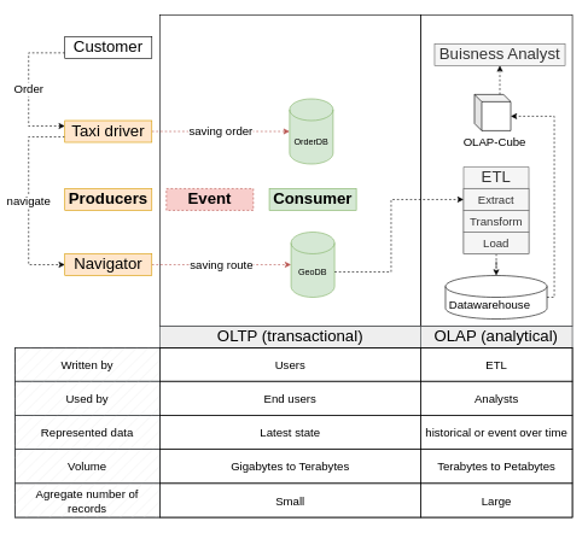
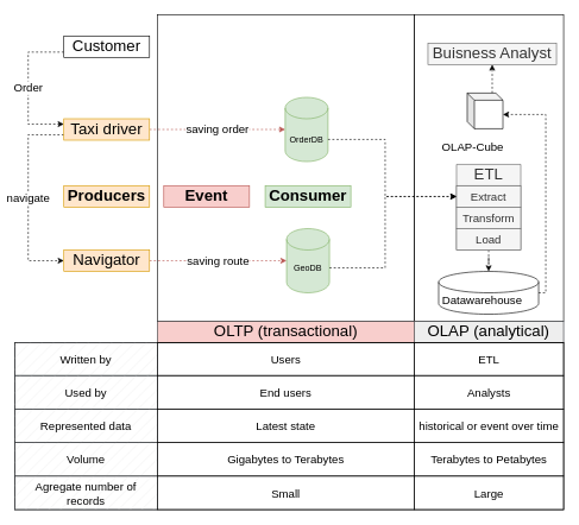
  <mxCell id="0" />
  <mxCell id="1" parent="0" />
  <mxCell id="2" value="" style="rounded=0;whiteSpace=wrap;html=1;fillColor=none;" parent="1" vertex="1"><mxGeometry x="580" y="20" width="208.95" height="430" as="geometry" /></mxCell>
  <mxCell id="3" value="&lt;font style=&quot;font-size: 22px;&quot;&gt;&lt;b&gt;Producers&lt;/b&gt;&lt;/font&gt;" style="rounded=0;whiteSpace=wrap;html=1;fillColor=#ffe6cc;strokeColor=#d79b00;" parent="1" vertex="1"><mxGeometry x="88.95" y="260" width="120" height="30" as="geometry" /></mxCell>
  <mxCell id="4" value="&lt;font style=&quot;font-size: 16px;&quot;&gt;Order&lt;/font&gt;" style="edgeStyle=orthogonalEdgeStyle;rounded=0;orthogonalLoop=1;jettySize=auto;html=1;exitX=0;exitY=0.75;exitDx=0;exitDy=0;entryX=0;entryY=0.25;entryDx=0;entryDy=0;dashed=1;" parent="1" source="5" target="8" edge="1"><mxGeometry relative="1" as="geometry"><Array as="points"><mxPoint x="38.95" y="73" /><mxPoint x="38.95" y="174" /></Array></mxGeometry></mxCell>
  <mxCell id="5" value="&lt;font style=&quot;font-size: 22px;&quot;&gt;Customer&lt;/font&gt;" style="rounded=0;whiteSpace=wrap;html=1;" parent="1" vertex="1"><mxGeometry x="88.95" y="50" width="120" height="30" as="geometry" /></mxCell>
  <mxCell id="6" value="saving order" style="edgeStyle=orthogonalEdgeStyle;rounded=0;orthogonalLoop=1;jettySize=auto;html=1;entryX=0;entryY=0.5;entryDx=0;entryDy=0;entryPerimeter=0;dashed=1;fontSize=16;fillColor=#f8cecc;strokeColor=#b85450;" parent="1" source="8" target="16" edge="1"><mxGeometry relative="1" as="geometry"><mxPoint as="offset" /></mxGeometry></mxCell>
  <mxCell id="7" value="navigate" style="edgeStyle=orthogonalEdgeStyle;rounded=0;orthogonalLoop=1;jettySize=auto;html=1;entryX=0;entryY=0.5;entryDx=0;entryDy=0;fontSize=16;dashed=1;exitX=0;exitY=0.75;exitDx=0;exitDy=0;" parent="1" source="8" target="10" edge="1"><mxGeometry relative="1" as="geometry"><Array as="points"><mxPoint x="38.95" y="189" /><mxPoint x="38.95" y="365" /></Array></mxGeometry></mxCell>
  <mxCell id="8" value="&lt;font style=&quot;font-size: 22px;&quot;&gt;Taxi driver&lt;/font&gt;" style="rounded=0;whiteSpace=wrap;html=1;fillColor=#ffe6cc;strokeColor=#d79b00;" parent="1" vertex="1"><mxGeometry x="88.95" y="166" width="120" height="30" as="geometry" /></mxCell>
  <mxCell id="9" value="saving route" style="edgeStyle=orthogonalEdgeStyle;rounded=0;orthogonalLoop=1;jettySize=auto;html=1;entryX=0;entryY=0.5;entryDx=0;entryDy=0;entryPerimeter=0;dashed=1;fontSize=16;fillColor=#f8cecc;strokeColor=#b85450;" parent="1" source="10" target="26" edge="1"><mxGeometry relative="1" as="geometry" /></mxCell>
  <mxCell id="10" value="&lt;font style=&quot;font-size: 22px;&quot;&gt;Navigator&lt;/font&gt;" style="rounded=0;whiteSpace=wrap;html=1;fillColor=#ffe6cc;strokeColor=#d79b00;" parent="1" vertex="1"><mxGeometry x="88.95" y="350" width="120" height="30" as="geometry" /></mxCell>
  <mxCell id="11" value="" style="group" parent="1" vertex="1" connectable="0"><mxGeometry x="618.95" y="380" width="170" height="100" as="geometry" /></mxCell>
  <mxCell id="12" value="" style="shape=cylinder3;whiteSpace=wrap;html=1;boundedLbl=1;backgroundOutline=1;size=15;" parent="11" vertex="1"><mxGeometry x="-5" width="140" height="60" as="geometry" /></mxCell>
  <mxCell id="13" value="&lt;span style=&quot;font-size: 16px;&quot;&gt;Datawarehouse&lt;/span&gt;" style="text;html=1;strokeColor=none;fillColor=none;align=center;verticalAlign=middle;whiteSpace=wrap;rounded=0;" parent="11" vertex="1"><mxGeometry x="26" y="25" width="60" height="30" as="geometry" /></mxCell>
  <mxCell id="14" value="&lt;font style=&quot;font-size: 22px;&quot;&gt;OLAP (analytical)&lt;/font&gt;" style="rounded=0;whiteSpace=wrap;html=1;fillColor=#eeeeee;strokeColor=#36393d;" parent="11" vertex="1"><mxGeometry x="-40" y="70" width="210" height="30" as="geometry" /></mxCell>
  <mxCell id="15" value="" style="group" parent="1" vertex="1" connectable="0"><mxGeometry x="398.95" y="166" width="105" height="129" as="geometry" /></mxCell>
  <mxCell id="16" value="" style="shape=cylinder3;whiteSpace=wrap;html=1;boundedLbl=1;backgroundOutline=1;size=15;fillColor=#d5e8d4;strokeColor=#82b366;" parent="15" vertex="1"><mxGeometry y="-30" width="60" height="90" as="geometry" /></mxCell>
  <mxCell id="17" value="OrderDB" style="text;html=1;strokeColor=none;fillColor=none;align=center;verticalAlign=middle;whiteSpace=wrap;rounded=0;" parent="15" vertex="1"><mxGeometry y="14" width="60" height="30" as="geometry" /></mxCell>
  <mxCell id="18" style="edgeStyle=orthogonalEdgeStyle;rounded=0;orthogonalLoop=1;jettySize=auto;html=1;entryX=0.5;entryY=1;entryDx=0;entryDy=0;dashed=1;" parent="1" source="19" target="32" edge="1"><mxGeometry relative="1" as="geometry"><Array as="points"><mxPoint x="693.95" y="130" /><mxPoint x="693.95" y="130" /></Array></mxGeometry></mxCell>
  <mxCell id="19" value="" style="shape=cube;whiteSpace=wrap;html=1;boundedLbl=1;backgroundOutline=1;darkOpacity=0.05;darkOpacity2=0.1;size=10;" parent="1" vertex="1"><mxGeometry x="653.95" y="130" width="50" height="50" as="geometry" /></mxCell>
  <mxCell id="20" style="edgeStyle=orthogonalEdgeStyle;rounded=0;orthogonalLoop=1;jettySize=auto;html=1;entryX=0.5;entryY=0;entryDx=0;entryDy=0;entryPerimeter=0;dashed=1;" parent="1" source="21" target="12" edge="1"><mxGeometry relative="1" as="geometry" /></mxCell>
  <mxCell id="21" value="&lt;font style=&quot;font-size: 22px;&quot;&gt;ETL&lt;/font&gt;" style="swimlane;fontStyle=0;childLayout=stackLayout;horizontal=1;startSize=30;horizontalStack=0;resizeParent=1;resizeParentMax=0;resizeLast=0;collapsible=1;marginBottom=0;whiteSpace=wrap;html=1;fillColor=#f5f5f5;fontColor=#333333;strokeColor=#666666;" parent="1" vertex="1"><mxGeometry x="638.95" y="230" width="90" height="120" as="geometry"><mxRectangle x="520" y="411" width="80" height="40" as="alternateBounds" /></mxGeometry></mxCell>
  <mxCell id="22" value="&lt;font style=&quot;font-size: 16px;&quot;&gt;Extract&lt;/font&gt;" style="text;strokeColor=#666666;fillColor=#f5f5f5;align=center;verticalAlign=middle;spacingLeft=4;spacingRight=4;overflow=hidden;points=[[0,0.5],[1,0.5]];portConstraint=eastwest;rotatable=0;whiteSpace=wrap;html=1;fontColor=#333333;" parent="21" vertex="1"><mxGeometry y="30" width="90" height="30" as="geometry" /></mxCell>
  <mxCell id="23" value="&lt;font style=&quot;font-size: 16px;&quot;&gt;Transform&lt;br&gt;&lt;/font&gt;" style="text;strokeColor=#666666;fillColor=#f5f5f5;align=center;verticalAlign=middle;spacingLeft=4;spacingRight=4;overflow=hidden;points=[[0,0.5],[1,0.5]];portConstraint=eastwest;rotatable=0;whiteSpace=wrap;html=1;fontColor=#333333;" parent="21" vertex="1"><mxGeometry y="60" width="90" height="30" as="geometry" /></mxCell>
  <mxCell id="24" value="&lt;font style=&quot;font-size: 16px;&quot;&gt;Load&lt;/font&gt;" style="text;strokeColor=#666666;fillColor=#f5f5f5;align=center;verticalAlign=middle;spacingLeft=4;spacingRight=4;overflow=hidden;points=[[0,0.5],[1,0.5]];portConstraint=eastwest;rotatable=0;whiteSpace=wrap;html=1;fontColor=#333333;" parent="21" vertex="1"><mxGeometry y="90" width="90" height="30" as="geometry" /></mxCell>
- <mxCell id="25" value="&lt;font style=&quot;font-size: 22px;&quot;&gt;&lt;b&gt;Event&lt;/b&gt;&lt;/font&gt;" style="rounded=0;whiteSpace=wrap;html=1;fillColor=#f8cecc;strokeColor=#b85450;dashed=1;" parent="1" vertex="1"><mxGeometry x="228.95" y="260" width="120" height="30" as="geometry" /></mxCell>
+ <mxCell id="25" value="&lt;font style=&quot;font-size: 22px;&quot;&gt;&lt;b&gt;Event&lt;/b&gt;&lt;/font&gt;" style="rounded=0;whiteSpace=wrap;html=1;fillColor=#f8cecc;strokeColor=#b85450;" parent="1" vertex="1"><mxGeometry x="228.95" y="260" width="120" height="30" as="geometry" /></mxCell>
  <mxCell id="26" value="" style="shape=cylinder3;whiteSpace=wrap;html=1;boundedLbl=1;backgroundOutline=1;size=15;fillColor=#d5e8d4;strokeColor=#82b366;" parent="1" vertex="1"><mxGeometry x="400.95" y="320" width="60" height="90" as="geometry" /></mxCell>
  <mxCell id="27" style="edgeStyle=orthogonalEdgeStyle;rounded=0;orthogonalLoop=1;jettySize=auto;html=1;entryX=0;entryY=0.5;entryDx=0;entryDy=0;dashed=1;" parent="1" source="28" target="22" edge="1"><mxGeometry relative="1" as="geometry"><Array as="points"><mxPoint x="538.95" y="375" /><mxPoint x="538.95" y="275" /></Array></mxGeometry></mxCell>
  <mxCell id="28" value="GeoDB" style="text;html=1;strokeColor=none;fillColor=none;align=center;verticalAlign=middle;whiteSpace=wrap;rounded=0;" parent="1" vertex="1"><mxGeometry x="400.95" y="360" width="60" height="30" as="geometry" /></mxCell>
  <mxCell id="29" value="&lt;font style=&quot;font-size: 22px;&quot;&gt;&lt;b&gt;Consumer&lt;/b&gt;&lt;/font&gt;" style="rounded=0;whiteSpace=wrap;html=1;fillColor=#d5e8d4;strokeColor=#82b366;" parent="1" vertex="1"><mxGeometry x="370.95" y="260" width="120" height="30" as="geometry" /></mxCell>
  <mxCell id="30" style="edgeStyle=orthogonalEdgeStyle;rounded=0;orthogonalLoop=1;jettySize=auto;html=1;exitX=0.5;exitY=1;exitDx=0;exitDy=0;" parent="1" source="29" target="29" edge="1"><mxGeometry relative="1" as="geometry" /></mxCell>
+ <mxCell id="31" style="edgeStyle=orthogonalEdgeStyle;rounded=0;orthogonalLoop=1;jettySize=auto;html=1;entryX=0;entryY=0.5;entryDx=0;entryDy=0;dashed=1;" parent="1" source="17" target="22" edge="1"><mxGeometry relative="1" as="geometry"><Array as="points"><mxPoint x="538.95" y="195" /><mxPoint x="538.95" y="275" /></Array></mxGeometry></mxCell>
  <mxCell id="32" value="&lt;font style=&quot;font-size: 22px;&quot;&gt;Buisness Analyst&lt;/font&gt;" style="rounded=0;whiteSpace=wrap;html=1;fillColor=#f5f5f5;strokeColor=#666666;fontColor=#333333;" parent="1" vertex="1"><mxGeometry x="598.95" y="60" width="180" height="30" as="geometry" /></mxCell>
- <mxCell id="33" value="&lt;font style=&quot;font-size: 16px;&quot;&gt;OLAP-Cube&lt;/font&gt;" style="text;html=1;strokeColor=none;fillColor=none;align=center;verticalAlign=middle;whiteSpace=wrap;rounded=0;" parent="1" vertex="1"><mxGeometry x="635" y="180" width="93.95" height="30" as="geometry" /></mxCell>
+ <mxCell id="33" value="&lt;font style=&quot;font-size: 16px;&quot;&gt;OLAP-Cube&lt;/font&gt;" style="text;html=1;strokeColor=none;fillColor=none;align=center;verticalAlign=middle;whiteSpace=wrap;rounded=0;" parent="1" vertex="1"><mxGeometry x="615" y="190" width="93.95" height="30" as="geometry" /></mxCell>
  <mxCell id="34" style="edgeStyle=orthogonalEdgeStyle;rounded=0;orthogonalLoop=1;jettySize=auto;html=1;entryX=0;entryY=0;entryDx=50;entryDy=30;entryPerimeter=0;dashed=1;" parent="1" source="12" target="19" edge="1"><mxGeometry relative="1" as="geometry"><Array as="points"><mxPoint x="763.95" y="410" /><mxPoint x="763.95" y="160" /></Array></mxGeometry></mxCell>
  <mxCell id="35" value="" style="rounded=0;whiteSpace=wrap;html=1;fillColor=none;" parent="1" vertex="1"><mxGeometry x="220" y="20" width="360" height="430" as="geometry" /></mxCell>
- <mxCell id="36" value="&lt;font style=&quot;font-size: 22px;&quot;&gt;OLTP (transactional)&lt;/font&gt;" style="rounded=0;whiteSpace=wrap;html=1;fillColor=#eeeeee;strokeColor=#36393d;" parent="1" vertex="1"><mxGeometry x="220" y="450" width="360" height="30" as="geometry" /></mxCell>
+ <mxCell id="36" value="&lt;font style=&quot;font-size: 22px;&quot;&gt;OLTP (transactional)&lt;/font&gt;" style="rounded=0;whiteSpace=wrap;html=1;fillColor=#f8cecc;strokeColor=#36393d;" parent="1" vertex="1"><mxGeometry x="220" y="450" width="360" height="30" as="geometry" /></mxCell>
  <mxCell id="37" value="" style="childLayout=tableLayout;recursiveResize=0;shadow=0;fillColor=none;fontSize=15;" parent="1" vertex="1"><mxGeometry x="20" y="480" width="768.95" height="234" as="geometry" /></mxCell>
  <mxCell id="38" style="shape=tableRow;horizontal=0;startSize=0;swimlaneHead=0;swimlaneBody=0;top=0;left=0;bottom=0;right=0;dropTarget=0;collapsible=0;recursiveResize=0;expand=0;fontStyle=0;fillColor=none;strokeColor=inherit;" parent="37" vertex="1"><mxGeometry width="768.95" height="46" as="geometry" /></mxCell>
  <mxCell id="39" value="Written by" style="connectable=0;recursiveResize=0;strokeColor=#36393d;fillColor=#eeeeee;align=center;whiteSpace=wrap;html=1;fontSize=16;fillStyle=hatch;" parent="38" vertex="1"><mxGeometry width="200" height="46" as="geometry"><mxRectangle width="200" height="46" as="alternateBounds" /></mxGeometry></mxCell>
  <mxCell id="40" value="Users" style="connectable=0;recursiveResize=0;strokeColor=inherit;fillColor=none;align=center;whiteSpace=wrap;html=1;fontSize=16;" parent="38" vertex="1"><mxGeometry x="200" width="360" height="46" as="geometry"><mxRectangle width="360" height="46" as="alternateBounds" /></mxGeometry></mxCell>
  <mxCell id="41" value="ETL" style="connectable=0;recursiveResize=0;strokeColor=inherit;fillColor=none;align=center;whiteSpace=wrap;html=1;fontSize=16;" parent="38" vertex="1"><mxGeometry x="560" width="209" height="46" as="geometry"><mxRectangle width="209" height="46" as="alternateBounds" /></mxGeometry></mxCell>
  <mxCell id="42" style="shape=tableRow;horizontal=0;startSize=0;swimlaneHead=0;swimlaneBody=0;top=0;left=0;bottom=0;right=0;dropTarget=0;collapsible=0;recursiveResize=0;expand=0;fontStyle=0;fillColor=none;strokeColor=inherit;" parent="37" vertex="1"><mxGeometry y="46" width="768.95" height="47" as="geometry" /></mxCell>
  <mxCell id="43" value="Used by" style="connectable=0;recursiveResize=0;strokeColor=#36393d;fillColor=#eeeeee;align=center;whiteSpace=wrap;html=1;fontSize=16;fillStyle=hatch;" parent="42" vertex="1"><mxGeometry width="200" height="47" as="geometry"><mxRectangle width="200" height="47" as="alternateBounds" /></mxGeometry></mxCell>
  <mxCell id="44" value="End users" style="connectable=0;recursiveResize=0;strokeColor=inherit;fillColor=none;align=center;whiteSpace=wrap;html=1;fontSize=16;" parent="42" vertex="1"><mxGeometry x="200" width="360" height="47" as="geometry"><mxRectangle width="360" height="47" as="alternateBounds" /></mxGeometry></mxCell>
  <mxCell id="45" value="Analysts" style="connectable=0;recursiveResize=0;strokeColor=inherit;fillColor=none;align=center;whiteSpace=wrap;html=1;fontSize=16;" parent="42" vertex="1"><mxGeometry x="560" width="209" height="47" as="geometry"><mxRectangle width="209" height="47" as="alternateBounds" /></mxGeometry></mxCell>
  <mxCell id="46" style="shape=tableRow;horizontal=0;startSize=0;swimlaneHead=0;swimlaneBody=0;top=0;left=0;bottom=0;right=0;dropTarget=0;collapsible=0;recursiveResize=0;expand=0;fontStyle=0;fillColor=none;strokeColor=inherit;" parent="37" vertex="1"><mxGeometry y="93" width="768.95" height="47" as="geometry" /></mxCell>
  <mxCell id="47" value="Represented data" style="connectable=0;recursiveResize=0;strokeColor=#36393d;fillColor=#eeeeee;align=center;whiteSpace=wrap;html=1;fontSize=16;fillStyle=hatch;" parent="46" vertex="1"><mxGeometry width="200" height="47" as="geometry"><mxRectangle width="200" height="47" as="alternateBounds" /></mxGeometry></mxCell>
  <mxCell id="48" value="Latest state" style="connectable=0;recursiveResize=0;strokeColor=inherit;fillColor=none;align=center;whiteSpace=wrap;html=1;fontSize=16;" parent="46" vertex="1"><mxGeometry x="200" width="360" height="47" as="geometry"><mxRectangle width="360" height="47" as="alternateBounds" /></mxGeometry></mxCell>
  <mxCell id="49" value="historical or event over time" style="connectable=0;recursiveResize=0;strokeColor=inherit;fillColor=none;align=center;whiteSpace=wrap;html=1;fontSize=16;" parent="46" vertex="1"><mxGeometry x="560" width="209" height="47" as="geometry"><mxRectangle width="209" height="47" as="alternateBounds" /></mxGeometry></mxCell>
  <mxCell id="50" style="shape=tableRow;horizontal=0;startSize=0;swimlaneHead=0;swimlaneBody=0;top=0;left=0;bottom=0;right=0;dropTarget=0;collapsible=0;recursiveResize=0;expand=0;fontStyle=0;fillColor=none;strokeColor=inherit;" parent="37" vertex="1"><mxGeometry y="140" width="768.95" height="47" as="geometry" /></mxCell>
  <mxCell id="51" value="Volume" style="connectable=0;recursiveResize=0;strokeColor=#36393d;fillColor=#eeeeee;align=center;whiteSpace=wrap;html=1;fontSize=16;fillStyle=hatch;" parent="50" vertex="1"><mxGeometry width="200" height="47" as="geometry"><mxRectangle width="200" height="47" as="alternateBounds" /></mxGeometry></mxCell>
  <mxCell id="52" value="Gigabytes to Terabytes" style="connectable=0;recursiveResize=0;strokeColor=inherit;fillColor=none;align=center;whiteSpace=wrap;html=1;fontSize=16;" parent="50" vertex="1"><mxGeometry x="200" width="360" height="47" as="geometry"><mxRectangle width="360" height="47" as="alternateBounds" /></mxGeometry></mxCell>
  <mxCell id="53" value="Terabytes to Petabytes" style="connectable=0;recursiveResize=0;strokeColor=inherit;fillColor=none;align=center;whiteSpace=wrap;html=1;fontSize=16;" parent="50" vertex="1"><mxGeometry x="560" width="209" height="47" as="geometry"><mxRectangle width="209" height="47" as="alternateBounds" /></mxGeometry></mxCell>
  <mxCell id="54" value="" style="shape=tableRow;horizontal=0;startSize=0;swimlaneHead=0;swimlaneBody=0;top=0;left=0;bottom=0;right=0;dropTarget=0;collapsible=0;recursiveResize=0;expand=0;fontStyle=0;fillColor=none;strokeColor=inherit;" parent="37" vertex="1"><mxGeometry y="187" width="768.95" height="47" as="geometry" /></mxCell>
  <mxCell id="55" value="Agregate number of records" style="connectable=0;recursiveResize=0;strokeColor=#36393d;fillColor=#eeeeee;align=center;whiteSpace=wrap;html=1;fontSize=16;fillStyle=hatch;" parent="54" vertex="1"><mxGeometry width="200" height="47" as="geometry"><mxRectangle width="200" height="47" as="alternateBounds" /></mxGeometry></mxCell>
  <mxCell id="56" value="Small" style="connectable=0;recursiveResize=0;strokeColor=inherit;fillColor=none;align=center;whiteSpace=wrap;html=1;fontSize=16;" parent="54" vertex="1"><mxGeometry x="200" width="360" height="47" as="geometry"><mxRectangle width="360" height="47" as="alternateBounds" /></mxGeometry></mxCell>
  <mxCell id="57" value="Large" style="connectable=0;recursiveResize=0;strokeColor=inherit;fillColor=none;align=center;whiteSpace=wrap;html=1;fontSize=16;" parent="54" vertex="1"><mxGeometry x="560" width="209" height="47" as="geometry"><mxRectangle width="209" height="47" as="alternateBounds" /></mxGeometry></mxCell>
